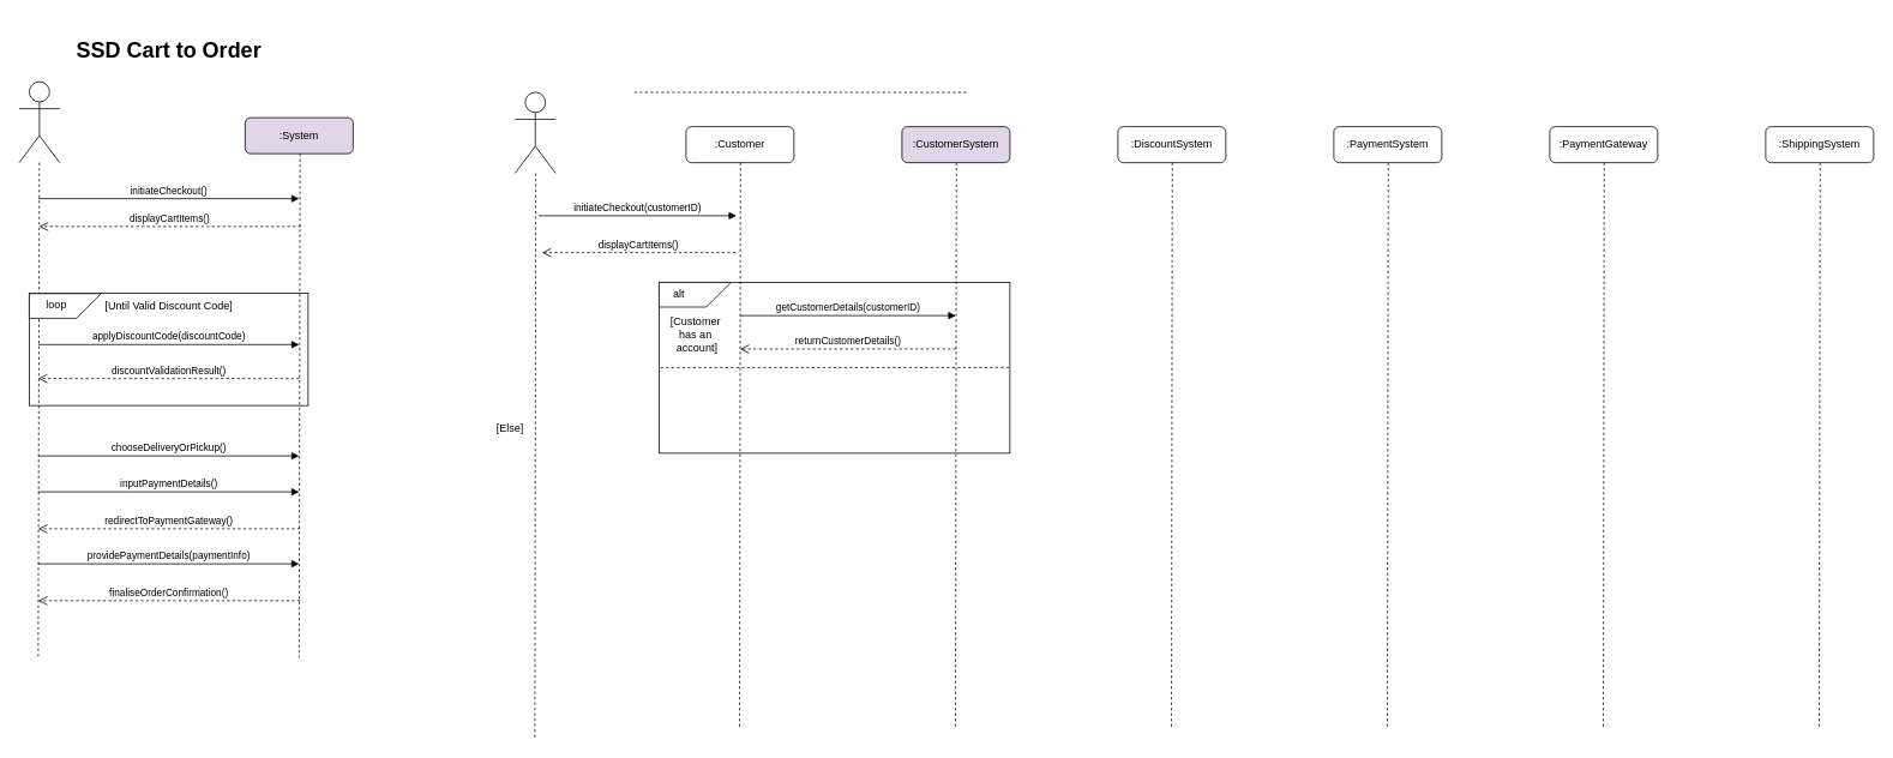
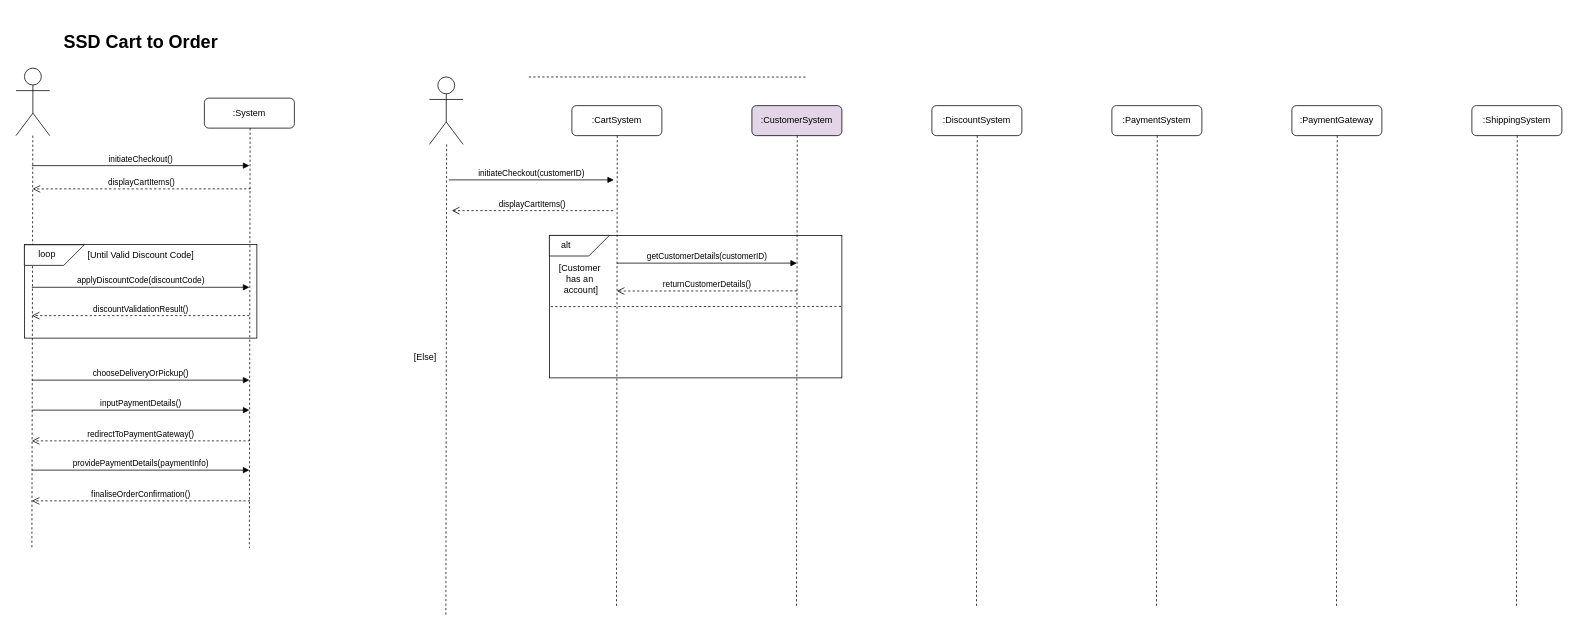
  <mxCell id="0" />
  <mxCell id="1" parent="0" />
  <mxCell id="2" value="" style="rounded=0;whiteSpace=wrap;html=1;" parent="1" vertex="1"><mxGeometry x="732" y="313" width="390" height="190" as="geometry" /></mxCell>
  <mxCell id="3" value="" style="rounded=0;whiteSpace=wrap;html=1;" parent="1" vertex="1"><mxGeometry x="32" y="325" width="310" height="125" as="geometry" /></mxCell>
  <mxCell id="4" value="initiateCheckout()" style="html=1;verticalAlign=bottom;endArrow=block;edgeStyle=elbowEdgeStyle;elbow=vertical;curved=0;rounded=0;" parent="1" edge="1"><mxGeometry relative="1" as="geometry"><mxPoint x="42" y="220" as="sourcePoint" /><Array as="points"><mxPoint x="142" y="220" /></Array><mxPoint x="332" y="220" as="targetPoint" /></mxGeometry></mxCell>
  <mxCell id="5" value="displayCartItems()" style="html=1;verticalAlign=bottom;endArrow=open;dashed=1;endSize=8;edgeStyle=elbowEdgeStyle;elbow=vertical;curved=0;rounded=0;" parent="1" edge="1"><mxGeometry relative="1" as="geometry"><mxPoint x="43" y="251" as="targetPoint" /><Array as="points"><mxPoint x="158" y="251" /></Array><mxPoint x="333" y="250" as="sourcePoint" /><mxPoint as="offset" /></mxGeometry></mxCell>
  <mxCell id="6" value="" style="shape=umlActor;verticalLabelPosition=bottom;verticalAlign=top;html=1;outlineConnect=0;" parent="1" vertex="1"><mxGeometry x="20.85" y="90" width="45" height="90" as="geometry" /></mxCell>
  <mxCell id="7" value="" style="endArrow=none;dashed=1;html=1;rounded=0;" parent="1" source="6" edge="1"><mxGeometry width="50" height="50" relative="1" as="geometry"><mxPoint x="42" y="200" as="sourcePoint" /><mxPoint x="42" y="730" as="targetPoint" /></mxGeometry></mxCell>
- <mxCell id="8" value=":System" style="rounded=1;whiteSpace=wrap;html=1;fillColor=#e1d5e7;" parent="1" vertex="1"><mxGeometry x="272" width="120" height="40" as="geometry" y="130" /></mxCell>
+ <mxCell id="8" value=":System" style="rounded=1;whiteSpace=wrap;html=1;" parent="1" vertex="1"><mxGeometry x="272" width="120" height="40" as="geometry" y="130" /></mxCell>
  <mxCell id="9" value="" style="endArrow=none;dashed=1;html=1;rounded=0;" parent="1" edge="1"><mxGeometry width="50" height="50" relative="1" as="geometry"><mxPoint x="333" y="170" as="sourcePoint" /><mxPoint x="332" y="730" as="targetPoint" /></mxGeometry></mxCell>
  <mxCell id="10" value="" style="shape=card;whiteSpace=wrap;html=1;rotation=-180;" parent="1" vertex="1"><mxGeometry x="732" y="313" width="80" height="27.5" as="geometry" /></mxCell>
  <mxCell id="11" value="alt" style="text;html=1;align=center;verticalAlign=middle;resizable=0;points=[];autosize=1;strokeColor=none;fillColor=none;" parent="1" vertex="1"><mxGeometry x="734" y="311" width="40" height="30" as="geometry" /></mxCell>
  <mxCell id="12" value="" style="shape=card;whiteSpace=wrap;html=1;rotation=-180;" parent="1" vertex="1"><mxGeometry x="32.01" y="325.5" width="80" height="27.5" as="geometry" /></mxCell>
  <mxCell id="13" value="loop" style="text;html=1;align=center;verticalAlign=middle;resizable=0;points=[];autosize=1;strokeColor=none;fillColor=none;" parent="1" vertex="1"><mxGeometry x="37" y="323" width="50" height="30" as="geometry" /></mxCell>
  <mxCell id="14" value="chooseDeliveryOrPickup()" style="html=1;verticalAlign=bottom;endArrow=block;edgeStyle=elbowEdgeStyle;elbow=vertical;curved=0;rounded=0;" parent="1" edge="1"><mxGeometry relative="1" as="geometry"><mxPoint x="42.01" y="506" as="sourcePoint" /><Array as="points"><mxPoint x="142.01" y="506" /></Array><mxPoint x="332.01" y="506" as="targetPoint" /></mxGeometry></mxCell>
  <mxCell id="15" value="[Until Valid Discount Code]" style="text;html=1;align=center;verticalAlign=middle;resizable=0;points=[];autosize=1;strokeColor=none;fillColor=none;" parent="1" vertex="1"><mxGeometry x="102.01" y="325" width="170" height="30" as="geometry" /></mxCell>
  <mxCell id="16" value="applyDiscountCode(discountCode)" style="html=1;verticalAlign=bottom;endArrow=block;edgeStyle=elbowEdgeStyle;elbow=vertical;curved=0;rounded=0;" parent="1" edge="1"><mxGeometry relative="1" as="geometry"><mxPoint x="42" y="382.21" as="sourcePoint" /><Array as="points"><mxPoint x="142" y="382.21" /></Array><mxPoint x="332" y="382.21" as="targetPoint" /></mxGeometry></mxCell>
  <mxCell id="17" value="discountValidationResult()" style="html=1;verticalAlign=bottom;endArrow=open;dashed=1;endSize=8;edgeStyle=elbowEdgeStyle;elbow=vertical;curved=0;rounded=0;" parent="1" edge="1"><mxGeometry relative="1" as="geometry"><mxPoint x="42" y="420" as="targetPoint" /><Array as="points"><mxPoint x="157" y="420" /></Array><mxPoint x="332" y="420" as="sourcePoint" /><mxPoint as="offset" /></mxGeometry></mxCell>
  <mxCell id="18" value="inputPaymentDetails()" style="html=1;verticalAlign=bottom;endArrow=block;edgeStyle=elbowEdgeStyle;elbow=vertical;curved=0;rounded=0;" parent="1" edge="1"><mxGeometry relative="1" as="geometry"><mxPoint x="42" y="546" as="sourcePoint" /><Array as="points"><mxPoint x="142" y="546" /></Array><mxPoint x="332" y="546" as="targetPoint" /></mxGeometry></mxCell>
  <mxCell id="19" value="redirectToPaymentGateway()" style="html=1;verticalAlign=bottom;endArrow=open;dashed=1;endSize=8;edgeStyle=elbowEdgeStyle;elbow=vertical;curved=0;rounded=0;" parent="1" edge="1"><mxGeometry relative="1" as="geometry"><mxPoint x="42.01" y="587" as="targetPoint" /><Array as="points"><mxPoint x="157.01" y="587" /></Array><mxPoint x="332.01" y="586" as="sourcePoint" /><mxPoint as="offset" /></mxGeometry></mxCell>
  <mxCell id="20" value="providePaymentDetails(paymentInfo)" style="html=1;verticalAlign=bottom;endArrow=block;edgeStyle=elbowEdgeStyle;elbow=vertical;curved=0;rounded=0;" parent="1" edge="1"><mxGeometry relative="1" as="geometry"><mxPoint x="42.01" y="626" as="sourcePoint" /><Array as="points"><mxPoint x="142.01" y="626" /></Array><mxPoint x="332.01" y="626" as="targetPoint" /></mxGeometry></mxCell>
  <mxCell id="21" value="finaliseOrderConfirmation()" style="html=1;verticalAlign=bottom;endArrow=open;dashed=1;endSize=8;edgeStyle=elbowEdgeStyle;elbow=vertical;curved=0;rounded=0;" parent="1" edge="1"><mxGeometry relative="1" as="geometry"><mxPoint x="42" y="667" as="targetPoint" /><Array as="points"><mxPoint x="157" y="667" /></Array><mxPoint x="332" y="666" as="sourcePoint" /><mxPoint as="offset" /></mxGeometry></mxCell>
  <mxCell id="22" value="&lt;h1&gt;SSD Cart to Order&lt;br&gt;&lt;/h1&gt;" style="text;html=1;align=center;verticalAlign=middle;resizable=0;points=[];autosize=1;strokeColor=none;fillColor=none;" parent="1" vertex="1"><mxGeometry x="72.02" y="20" width="230" height="70" as="geometry" /></mxCell>
  <mxCell id="23" value="" style="shape=umlActor;verticalLabelPosition=bottom;verticalAlign=top;html=1;outlineConnect=0;" parent="1" vertex="1"><mxGeometry x="572" y="101.75" width="45" height="90" as="geometry" /></mxCell>
- <mxCell id="24" value=":Customer" style="rounded=1;whiteSpace=wrap;html=1;" parent="1" vertex="1"><mxGeometry x="762" y="140" width="120" height="40" as="geometry" /></mxCell>
+ <mxCell id="24" value=":CartSystem" style="rounded=1;whiteSpace=wrap;html=1;" parent="1" vertex="1"><mxGeometry x="762" y="140" width="120" height="40" as="geometry" /></mxCell>
  <mxCell id="25" value=":DiscountSystem" style="rounded=1;whiteSpace=wrap;html=1;" parent="1" vertex="1"><mxGeometry x="1242" y="140" width="120" height="40" as="geometry" /></mxCell>
  <mxCell id="26" value=":PaymentSystem" style="rounded=1;whiteSpace=wrap;html=1;" parent="1" vertex="1"><mxGeometry x="1482" y="140" width="120" height="40" as="geometry" /></mxCell>
  <mxCell id="27" value=":PaymentGateway" style="rounded=1;whiteSpace=wrap;html=1;" parent="1" vertex="1"><mxGeometry x="1722" y="140" width="120" height="40" as="geometry" /></mxCell>
  <mxCell id="28" value=":ShippingSystem" style="rounded=1;whiteSpace=wrap;html=1;" parent="1" vertex="1"><mxGeometry x="1962" y="140" width="120" height="40" as="geometry" /></mxCell>
  <mxCell id="29" value="" style="endArrow=none;dashed=1;html=1;rounded=0;" parent="1" edge="1"><mxGeometry width="50" height="50" relative="1" as="geometry"><mxPoint x="595" y="191.75" as="sourcePoint" /><mxPoint x="594" y="820" as="targetPoint" /></mxGeometry></mxCell>
  <mxCell id="30" value="" style="endArrow=none;dashed=1;html=1;rounded=0;" parent="1" edge="1"><mxGeometry width="50" height="50" relative="1" as="geometry"><mxPoint x="822.5" y="180" as="sourcePoint" /><mxPoint x="821.5" y="808.25" as="targetPoint" /></mxGeometry></mxCell>
  <mxCell id="31" value="" style="endArrow=none;dashed=1;html=1;rounded=0;" parent="1" edge="1"><mxGeometry width="50" height="50" relative="1" as="geometry"><mxPoint x="1302.5" y="180" as="sourcePoint" /><mxPoint x="1301.5" y="808.25" as="targetPoint" /></mxGeometry></mxCell>
  <mxCell id="32" value="" style="endArrow=none;dashed=1;html=1;rounded=0;" parent="1" edge="1"><mxGeometry width="50" height="50" relative="1" as="geometry"><mxPoint x="1542.5" y="180" as="sourcePoint" /><mxPoint x="1541.5" y="808.25" as="targetPoint" /></mxGeometry></mxCell>
  <mxCell id="33" value="" style="endArrow=none;dashed=1;html=1;rounded=0;" parent="1" edge="1"><mxGeometry width="50" height="50" relative="1" as="geometry"><mxPoint x="1782.5" y="180" as="sourcePoint" /><mxPoint x="1781.5" y="808.25" as="targetPoint" /></mxGeometry></mxCell>
  <mxCell id="34" value="" style="endArrow=none;dashed=1;html=1;rounded=0;" parent="1" edge="1"><mxGeometry width="50" height="50" relative="1" as="geometry"><mxPoint x="2022.5" y="180" as="sourcePoint" /><mxPoint x="2021.5" y="808.25" as="targetPoint" /></mxGeometry></mxCell>
  <mxCell id="35" value="initiateCheckout(customerID)" style="html=1;verticalAlign=bottom;endArrow=block;edgeStyle=elbowEdgeStyle;elbow=vertical;curved=0;rounded=0;" parent="1" edge="1"><mxGeometry relative="1" as="geometry"><mxPoint x="598" y="239" as="sourcePoint" /><Array as="points"><mxPoint x="638" y="239" /></Array><mxPoint x="818" y="239" as="targetPoint" /></mxGeometry></mxCell>
  <mxCell id="36" value="displayCartItems()" style="html=1;verticalAlign=bottom;endArrow=open;dashed=1;endSize=8;edgeStyle=elbowEdgeStyle;elbow=vertical;curved=0;rounded=0;" parent="1" edge="1"><mxGeometry x="0.002" relative="1" as="geometry"><mxPoint x="602" y="280" as="targetPoint" /><Array as="points"><mxPoint x="637" y="280" /></Array><mxPoint x="817" y="280" as="sourcePoint" /><mxPoint as="offset" /></mxGeometry></mxCell>
  <mxCell id="37" value="&lt;div&gt;[Customer&amp;nbsp;&lt;/div&gt;&lt;div&gt;has an&amp;nbsp;&lt;/div&gt;&lt;div&gt;account]&lt;/div&gt;" style="text;html=1;align=center;verticalAlign=middle;resizable=0;points=[];autosize=1;strokeColor=none;fillColor=none;" parent="1" vertex="1"><mxGeometry x="734" y="341" width="80" height="60" as="geometry" /></mxCell>
  <mxCell id="38" value="" style="endArrow=none;dashed=1;html=1;rounded=0;" parent="1" edge="1" source="2"><mxGeometry width="50" height="50" relative="1" as="geometry"><mxPoint x="882.002" y="407.95" as="sourcePoint" /><mxPoint x="732" y="408" as="targetPoint" /></mxGeometry></mxCell>
  <mxCell id="39" value="[Else]" style="text;html=1;align=center;verticalAlign=middle;resizable=0;points=[];autosize=1;strokeColor=none;fillColor=none;" parent="1" vertex="1"><mxGeometry x="540.85" y="460" width="50" height="30" as="geometry" /></mxCell>
  <mxCell id="40" value="getCustomerDetails(customerID)" style="html=1;verticalAlign=bottom;endArrow=block;edgeStyle=elbowEdgeStyle;elbow=vertical;curved=0;rounded=0;" edge="1" parent="1"><mxGeometry relative="1" as="geometry"><mxPoint x="822" y="350" as="sourcePoint" /><Array as="points" /><mxPoint x="1062" y="350" as="targetPoint" /><mxPoint as="offset" /></mxGeometry></mxCell>
  <mxCell id="41" value=":CustomerSystem" style="rounded=1;whiteSpace=wrap;html=1;fillColor=#e1d5e7;" vertex="1" parent="1"><mxGeometry x="1002" y="140" width="120" height="40" as="geometry" /></mxCell>
  <mxCell id="42" value="" style="endArrow=none;dashed=1;html=1;rounded=0;" edge="1" parent="1"><mxGeometry width="50" height="50" relative="1" as="geometry"><mxPoint x="1062.5" y="180" as="sourcePoint" /><mxPoint x="1061.5" y="808.25" as="targetPoint" /></mxGeometry></mxCell>
  <mxCell id="43" value="" style="endArrow=none;dashed=1;html=1;rounded=0;entryX=0.001;entryY=0.546;entryDx=0;entryDy=0;entryPerimeter=0;exitX=1.002;exitY=0.547;exitDx=0;exitDy=0;exitPerimeter=0;" edge="1" parent="1"><mxGeometry width="50" height="50" relative="1" as="geometry"><mxPoint x="1073.522" y="101.94" as="sourcePoint" /><mxPoint x="702.001" y="101.75" as="targetPoint" /></mxGeometry></mxCell>
  <mxCell id="44" value="" style="endArrow=none;dashed=1;html=1;rounded=0;entryX=0;entryY=0.5;entryDx=0;entryDy=0;" edge="1" parent="1" target="2"><mxGeometry width="50" height="50" relative="1" as="geometry"><mxPoint x="1120.85" y="407.72" as="sourcePoint" /><mxPoint x="510.85" y="407.72" as="targetPoint" /></mxGeometry></mxCell>
  <mxCell id="45" value="returnCustomerDetails()" style="html=1;verticalAlign=bottom;endArrow=open;dashed=1;endSize=8;edgeStyle=elbowEdgeStyle;elbow=vertical;curved=0;rounded=0;" edge="1" parent="1"><mxGeometry x="0.002" relative="1" as="geometry"><mxPoint x="822" y="387" as="targetPoint" /><Array as="points"><mxPoint x="637" y="387.22" /></Array><mxPoint x="1062" y="387" as="sourcePoint" /><mxPoint as="offset" /></mxGeometry></mxCell>
